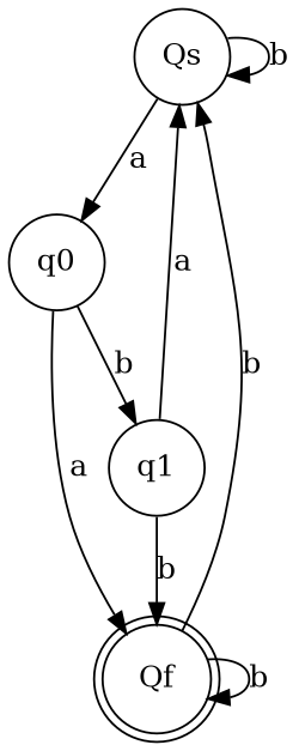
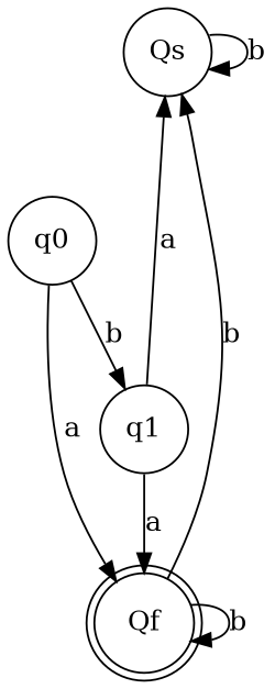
  digraph {
    node [shape=circle]
    Qs
    q0
    q1
    Qf [shape=doublecircle]
    Qs -> Qs [label=b]
-   Qs -> q0 [label=a]
    q0 -> q1 [label=b]
    q0 -> Qf [label=a]
    q1 -> Qs [label=a]
-   q1 -> Qf [label=b]
+   q1 -> Qf [label=a]
    Qf -> Qs [label=b]
    Qf -> Qf [label=b]
  }
